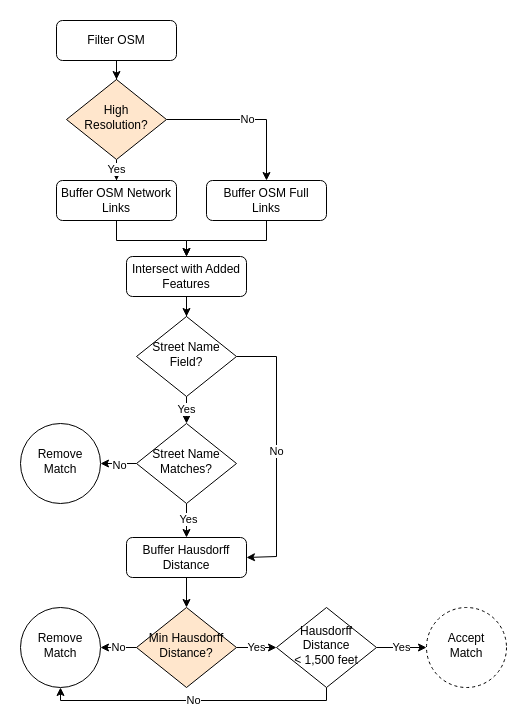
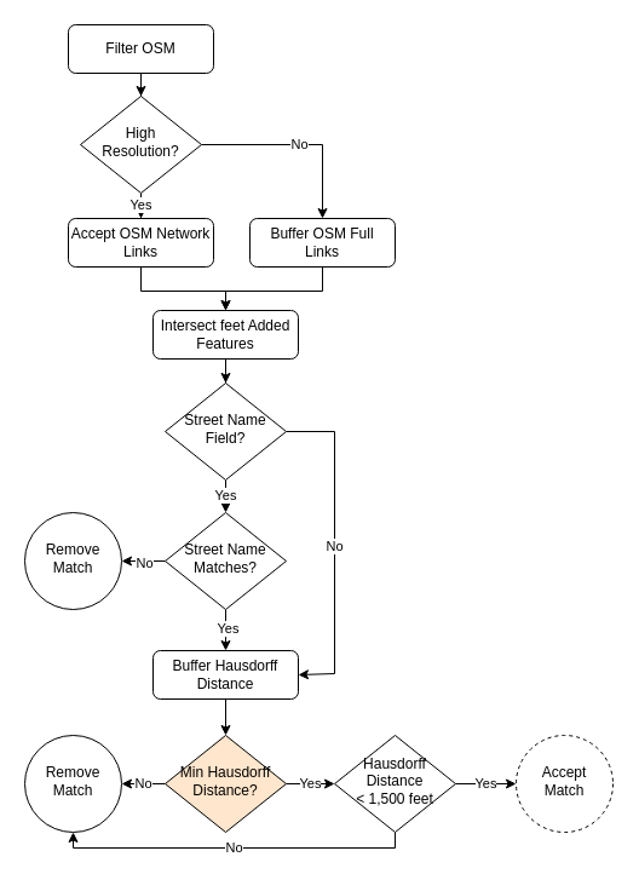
  <mxCell id="0" />
  <mxCell id="1" parent="0" />
  <mxCell id="2" style="edgeStyle=orthogonalEdgeStyle;rounded=0;orthogonalLoop=1;jettySize=auto;html=1;entryX=0.5;entryY=0;entryDx=0;entryDy=0;" edge="1" parent="1" source="3" target="6"><mxGeometry relative="1" as="geometry" /></mxCell>
  <mxCell id="3" value="Filter OSM" style="rounded=1;whiteSpace=wrap;html=1;fontSize=12;glass=0;strokeWidth=1;shadow=0;" parent="1" vertex="1"><mxGeometry x="56" y="20" width="120" height="40" as="geometry" /></mxCell>
  <mxCell id="4" value="No" style="edgeStyle=orthogonalEdgeStyle;rounded=0;orthogonalLoop=1;jettySize=auto;html=1;" edge="1" parent="1" source="6" target="10"><mxGeometry relative="1" as="geometry" /></mxCell>
  <mxCell id="5" value="Yes" style="edgeStyle=orthogonalEdgeStyle;rounded=0;orthogonalLoop=1;jettySize=auto;html=1;" edge="1" parent="1" source="6" target="8"><mxGeometry relative="1" as="geometry" /></mxCell>
- <mxCell id="6" value="High Resolution?" style="rhombus;whiteSpace=wrap;html=1;shadow=0;fontFamily=Helvetica;fontSize=12;align=center;strokeWidth=1;spacing=6;spacingTop=-4;fillColor=#ffe6cc;" parent="1" vertex="1"><mxGeometry x="66" y="79" width="100" height="80" as="geometry" /></mxCell>
+ <mxCell id="6" value="High Resolution?" style="rhombus;whiteSpace=wrap;html=1;shadow=0;fontFamily=Helvetica;fontSize=12;align=center;strokeWidth=1;spacing=6;spacingTop=-4;" parent="1" vertex="1"><mxGeometry x="66" y="79" width="100" height="80" as="geometry" /></mxCell>
  <mxCell id="7" style="edgeStyle=orthogonalEdgeStyle;rounded=0;orthogonalLoop=1;jettySize=auto;html=1;" edge="1" parent="1" source="8" target="12"><mxGeometry relative="1" as="geometry" /></mxCell>
- <mxCell id="8" value="Buffer OSM Network Links" style="rounded=1;whiteSpace=wrap;html=1;fontSize=12;glass=0;strokeWidth=1;shadow=0;" parent="1" vertex="1"><mxGeometry x="56" y="180" width="120" height="40" as="geometry" /></mxCell>
+ <mxCell id="8" value="Accept OSM Network Links" style="rounded=1;whiteSpace=wrap;html=1;fontSize=12;glass=0;strokeWidth=1;shadow=0;" parent="1" vertex="1"><mxGeometry x="56" y="180" width="120" height="40" as="geometry" /></mxCell>
  <mxCell id="9" style="edgeStyle=orthogonalEdgeStyle;rounded=0;orthogonalLoop=1;jettySize=auto;html=1;" edge="1" parent="1" source="10" target="12"><mxGeometry relative="1" as="geometry" /></mxCell>
  <mxCell id="10" value="Buffer OSM Full&lt;div&gt;Links&lt;/div&gt;" style="rounded=1;whiteSpace=wrap;html=1;fontSize=12;glass=0;strokeWidth=1;shadow=0;" parent="1" vertex="1"><mxGeometry x="206" y="180" width="120" height="40" as="geometry" /></mxCell>
  <mxCell id="11" value="" style="edgeStyle=orthogonalEdgeStyle;rounded=0;orthogonalLoop=1;jettySize=auto;html=1;" edge="1" parent="1" source="12" target="15"><mxGeometry relative="1" as="geometry" /></mxCell>
- <mxCell id="12" value="Intersect with Added Features" style="rounded=1;whiteSpace=wrap;html=1;fontSize=12;glass=0;strokeWidth=1;shadow=0;" vertex="1" parent="1"><mxGeometry x="126" y="256" width="120" height="40" as="geometry" /></mxCell>
+ <mxCell id="12" value="Intersect feet Added Features" style="rounded=1;whiteSpace=wrap;html=1;fontSize=12;glass=0;strokeWidth=1;shadow=0;" vertex="1" parent="1"><mxGeometry x="126" y="256" width="120" height="40" as="geometry" /></mxCell>
  <mxCell id="13" value="Yes" style="edgeStyle=orthogonalEdgeStyle;rounded=0;orthogonalLoop=1;jettySize=auto;html=1;" edge="1" parent="1" source="15" target="22"><mxGeometry relative="1" as="geometry"><mxPoint x="186" y="436" as="targetPoint" /></mxGeometry></mxCell>
  <mxCell id="14" value="No" style="edgeStyle=orthogonalEdgeStyle;rounded=0;orthogonalLoop=1;jettySize=auto;html=1;entryX=1;entryY=0.5;entryDx=0;entryDy=0;" edge="1" parent="1" source="15" target="17"><mxGeometry relative="1" as="geometry"><mxPoint x="286" y="596" as="targetPoint" /><Array as="points"><mxPoint x="276" y="356" /><mxPoint x="276" y="556" /></Array></mxGeometry></mxCell>
  <mxCell id="15" value="Street Name Field?" style="rhombus;whiteSpace=wrap;html=1;shadow=0;fontFamily=Helvetica;fontSize=12;align=center;strokeWidth=1;spacing=6;spacingTop=-4;" vertex="1" parent="1"><mxGeometry x="136" y="316" width="100" height="80" as="geometry" /></mxCell>
  <mxCell id="16" value="" style="edgeStyle=orthogonalEdgeStyle;rounded=0;orthogonalLoop=1;jettySize=auto;html=1;" edge="1" parent="1" source="17" target="26"><mxGeometry relative="1" as="geometry" /></mxCell>
  <mxCell id="17" value="Buffer Hausdorff Distance" style="rounded=1;whiteSpace=wrap;html=1;fontSize=12;glass=0;strokeWidth=1;shadow=0;" vertex="1" parent="1"><mxGeometry x="126" y="537" width="120" height="40" as="geometry" /></mxCell>
  <mxCell id="18" value="" style="edgeStyle=orthogonalEdgeStyle;rounded=0;orthogonalLoop=1;jettySize=auto;html=1;" edge="1" parent="1" source="22" target="23"><mxGeometry relative="1" as="geometry" /></mxCell>
  <mxCell id="19" value="No" style="edgeLabel;html=1;align=center;verticalAlign=middle;resizable=0;points=[];" vertex="1" connectable="0" parent="18"><mxGeometry x="-0.2" y="1" relative="1" as="geometry"><mxPoint as="offset" /></mxGeometry></mxCell>
  <mxCell id="20" value="" style="edgeStyle=orthogonalEdgeStyle;rounded=0;orthogonalLoop=1;jettySize=auto;html=1;" edge="1" parent="1" source="22" target="17"><mxGeometry relative="1" as="geometry" /></mxCell>
  <mxCell id="21" value="Yes" style="edgeLabel;html=1;align=center;verticalAlign=middle;resizable=0;points=[];" vertex="1" connectable="0" parent="20"><mxGeometry x="-0.35" y="1" relative="1" as="geometry"><mxPoint as="offset" /></mxGeometry></mxCell>
  <mxCell id="22" value="Street Name Matches?" style="rhombus;whiteSpace=wrap;html=1;shadow=0;fontFamily=Helvetica;fontSize=12;align=center;strokeWidth=1;spacing=6;spacingTop=-4;" vertex="1" parent="1"><mxGeometry x="136" y="423" width="100" height="80" as="geometry" /></mxCell>
  <mxCell id="23" value="Remove Match" style="ellipse;whiteSpace=wrap;html=1;shadow=0;strokeWidth=1;spacing=6;spacingTop=-4;" vertex="1" parent="1"><mxGeometry x="20" y="423" width="80" height="80" as="geometry" /></mxCell>
  <mxCell id="24" value="No" style="edgeStyle=orthogonalEdgeStyle;rounded=0;orthogonalLoop=1;jettySize=auto;html=1;" edge="1" parent="1" source="26" target="27"><mxGeometry relative="1" as="geometry" /></mxCell>
  <mxCell id="25" value="Yes" style="edgeStyle=orthogonalEdgeStyle;rounded=0;orthogonalLoop=1;jettySize=auto;html=1;" edge="1" parent="1" source="26" target="31"><mxGeometry relative="1" as="geometry" /></mxCell>
  <mxCell id="26" value="Min Hausdorff Distance?" style="rhombus;whiteSpace=wrap;html=1;shadow=0;fontFamily=Helvetica;fontSize=12;align=center;strokeWidth=1;spacing=6;spacingTop=-4;fillColor=#ffe6cc;" vertex="1" parent="1"><mxGeometry x="136" y="607" width="100" height="80" as="geometry" /></mxCell>
  <mxCell id="27" value="Remove Match" style="ellipse;whiteSpace=wrap;html=1;shadow=0;strokeWidth=1;spacing=6;spacingTop=-4;" vertex="1" parent="1"><mxGeometry x="20" y="607" width="80" height="80" as="geometry" /></mxCell>
  <mxCell id="28" value="Accept Match" style="ellipse;whiteSpace=wrap;html=1;shadow=0;strokeWidth=1;spacing=6;spacingTop=-4;dashed=1;" vertex="1" parent="1"><mxGeometry x="426" y="607" width="80" height="80" as="geometry" /></mxCell>
  <mxCell id="29" value="Yes" style="edgeStyle=orthogonalEdgeStyle;rounded=0;orthogonalLoop=1;jettySize=auto;html=1;" edge="1" parent="1" source="31" target="28"><mxGeometry relative="1" as="geometry" /></mxCell>
  <mxCell id="30" value="No" style="edgeStyle=orthogonalEdgeStyle;rounded=0;orthogonalLoop=1;jettySize=auto;html=1;" edge="1" parent="1" source="31" target="27"><mxGeometry relative="1" as="geometry"><Array as="points"><mxPoint x="326" y="700" /><mxPoint x="60" y="700" /></Array></mxGeometry></mxCell>
  <mxCell id="31" value="Hausdorff Distance&lt;div&gt;&amp;lt; 1,500 feet&lt;/div&gt;" style="rhombus;whiteSpace=wrap;html=1;shadow=0;fontFamily=Helvetica;fontSize=12;align=center;strokeWidth=1;spacing=6;spacingTop=-4;" vertex="1" parent="1"><mxGeometry x="276" y="607" width="100" height="80" as="geometry" /></mxCell>
